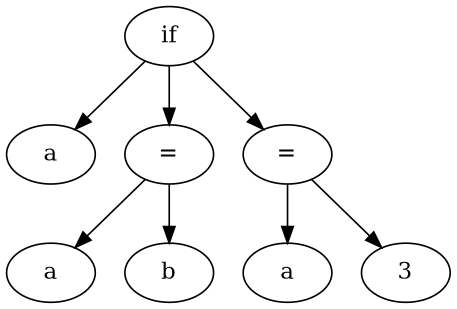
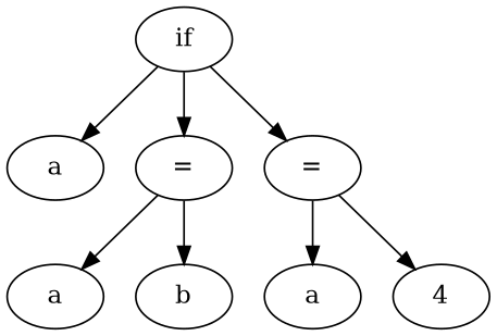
  digraph {
    n1 [label=if]
    n2 [label=a]
    n3 [label="="]
    n4 [label="="]
    n5 [label=a]
    n6 [label=b]
    n7 [label=a]
-   n8 [label=3]
+   n8 [label=4]
    n1 -> n2
    n1 -> n3
    n1 -> n4
    n3 -> n5
    n3 -> n6
    n4 -> n7
    n4 -> n8
  }
